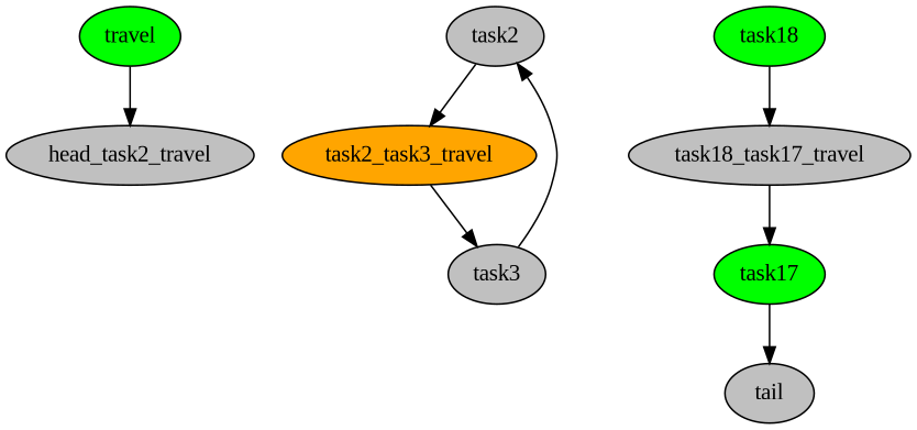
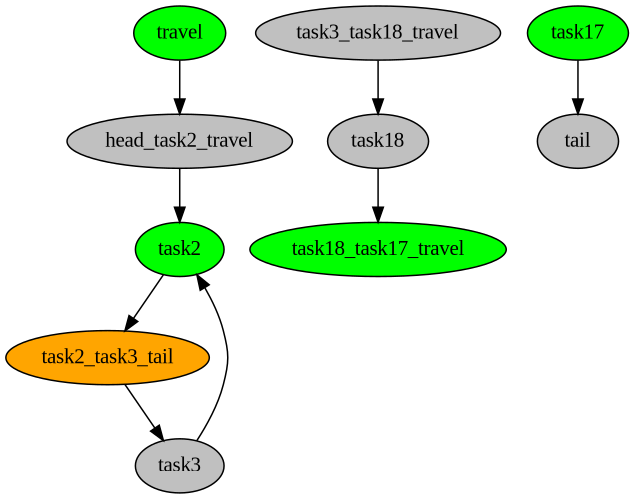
  digraph {
    fontname="Liberation Serif"
    node [fillcolor=gray fontcolor=black fontname="Liberation Serif" style=filled]
    edge [color=black fontname="Liberation Serif"]
    n1 [fillcolor=green label=travel]
    n2 [label=head_task2_travel]
-   n3 [label=task2]
-   n4 [fillcolor=orange label=task2_task3_travel]
+   n3 [fillcolor=green label=task2]
+   n4 [fillcolor=orange label=task2_task3_tail]
    n5 [label=task3]
-   n7 [fillcolor=green label=task18]
-   n8 [label=task18_task17_travel]
+   n6 [label=task3_task18_travel]
+   n7 [label=task18]
+   n8 [fillcolor=green label=task18_task17_travel]
    n9 [fillcolor=green label=task17]
    n10 [label=tail]
    n1 -> n2
+   n2 -> n3
    n3 -> n4
    n4 -> n5
    n5 -> n3
+   n6 -> n7
    n7 -> n8
-   n8 -> n9
    n9 -> n10
  }
